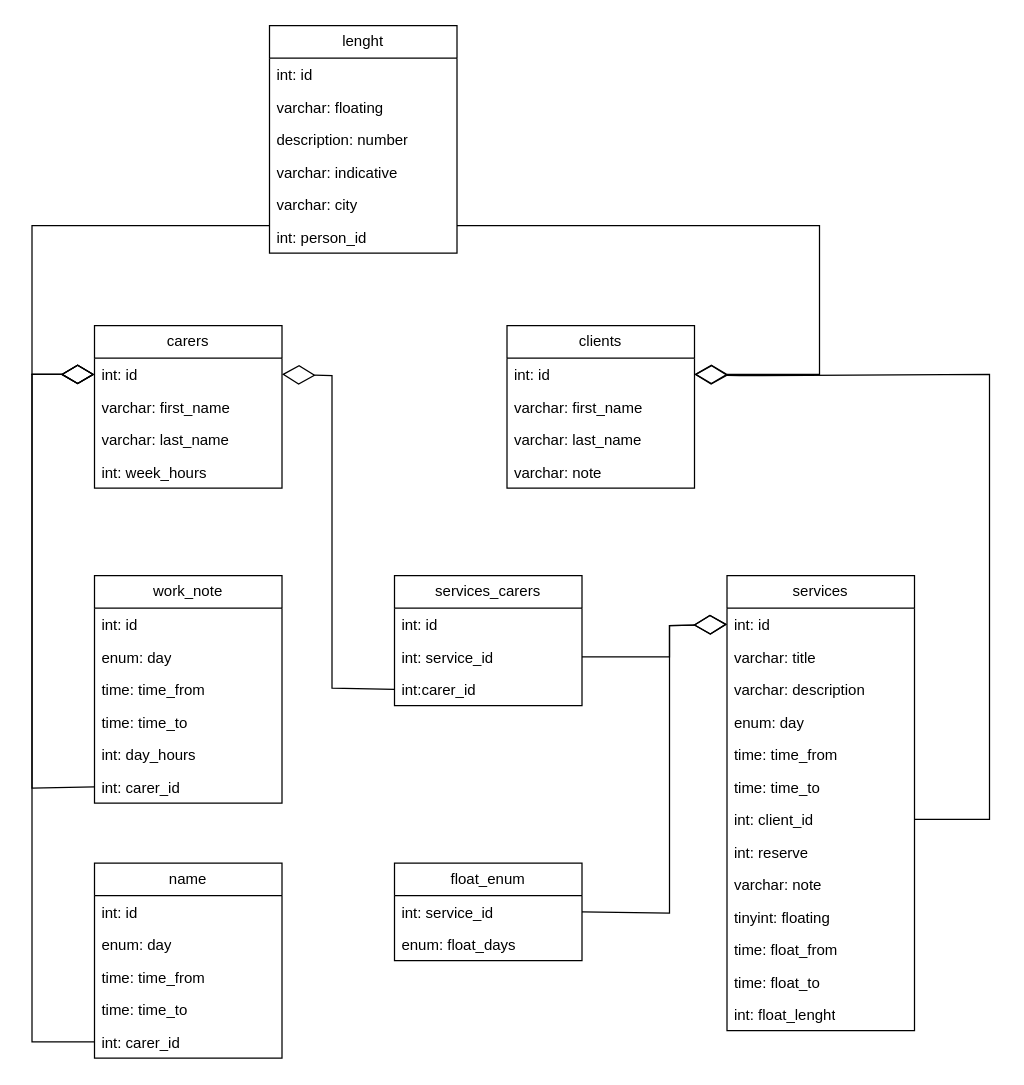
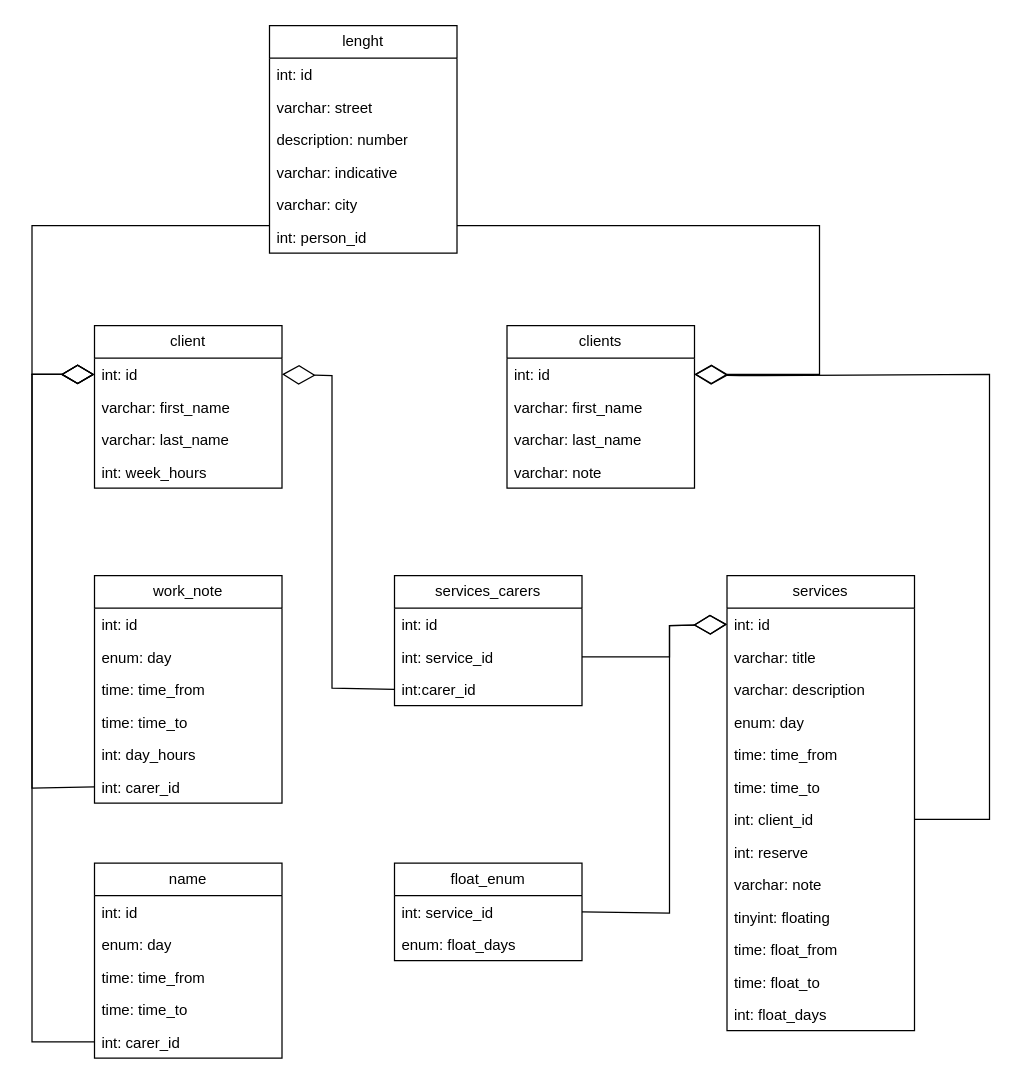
  <mxCell id="0" />
  <mxCell id="1" parent="0" />
- <mxCell id="2" value="carers" style="swimlane;fontStyle=0;childLayout=stackLayout;horizontal=1;startSize=26;fillColor=none;horizontalStack=0;resizeParent=1;resizeParentMax=0;resizeLast=0;collapsible=1;marginBottom=0;whiteSpace=wrap;html=1;" parent="1" vertex="1"><mxGeometry x="70" y="260" width="150" height="130" as="geometry" /></mxCell>
+ <mxCell id="2" value="client" style="swimlane;fontStyle=0;childLayout=stackLayout;horizontal=1;startSize=26;fillColor=none;horizontalStack=0;resizeParent=1;resizeParentMax=0;resizeLast=0;collapsible=1;marginBottom=0;whiteSpace=wrap;html=1;" parent="1" vertex="1"><mxGeometry x="70" y="260" width="150" height="130" as="geometry" /></mxCell>
  <mxCell id="3" value="int: id" style="text;strokeColor=none;fillColor=none;align=left;verticalAlign=top;spacingLeft=4;spacingRight=4;overflow=hidden;rotatable=0;points=[[0,0.5],[1,0.5]];portConstraint=eastwest;whiteSpace=wrap;html=1;" parent="2" vertex="1"><mxGeometry y="26" width="150" height="26" as="geometry" /></mxCell>
  <mxCell id="4" value="varchar: first_name" style="text;strokeColor=none;fillColor=none;align=left;verticalAlign=top;spacingLeft=4;spacingRight=4;overflow=hidden;rotatable=0;points=[[0,0.5],[1,0.5]];portConstraint=eastwest;whiteSpace=wrap;html=1;" parent="2" vertex="1"><mxGeometry y="52" width="150" height="26" as="geometry" /></mxCell>
  <mxCell id="5" value="varchar: last_name" style="text;strokeColor=none;fillColor=none;align=left;verticalAlign=top;spacingLeft=4;spacingRight=4;overflow=hidden;rotatable=0;points=[[0,0.5],[1,0.5]];portConstraint=eastwest;whiteSpace=wrap;html=1;" parent="2" vertex="1"><mxGeometry y="78" width="150" height="26" as="geometry" /></mxCell>
  <mxCell id="6" value="int: week_hours" style="text;strokeColor=none;fillColor=none;align=left;verticalAlign=top;spacingLeft=4;spacingRight=4;overflow=hidden;rotatable=0;points=[[0,0.5],[1,0.5]];portConstraint=eastwest;whiteSpace=wrap;html=1;" parent="2" vertex="1"><mxGeometry y="104" width="150" height="26" as="geometry" /></mxCell>
  <mxCell id="7" value="clients" style="swimlane;fontStyle=0;childLayout=stackLayout;horizontal=1;startSize=26;fillColor=none;horizontalStack=0;resizeParent=1;resizeParentMax=0;resizeLast=0;collapsible=1;marginBottom=0;whiteSpace=wrap;html=1;" parent="1" vertex="1"><mxGeometry x="400" y="260" width="150" height="130" as="geometry" /></mxCell>
  <mxCell id="8" value="int: id" style="text;strokeColor=none;fillColor=none;align=left;verticalAlign=top;spacingLeft=4;spacingRight=4;overflow=hidden;rotatable=0;points=[[0,0.5],[1,0.5]];portConstraint=eastwest;whiteSpace=wrap;html=1;" parent="7" vertex="1"><mxGeometry y="26" width="150" height="26" as="geometry" /></mxCell>
  <mxCell id="9" value="varchar: first_name" style="text;strokeColor=none;fillColor=none;align=left;verticalAlign=top;spacingLeft=4;spacingRight=4;overflow=hidden;rotatable=0;points=[[0,0.5],[1,0.5]];portConstraint=eastwest;whiteSpace=wrap;html=1;" parent="7" vertex="1"><mxGeometry y="52" width="150" height="26" as="geometry" /></mxCell>
  <mxCell id="10" value="varchar: last_name" style="text;strokeColor=none;fillColor=none;align=left;verticalAlign=top;spacingLeft=4;spacingRight=4;overflow=hidden;rotatable=0;points=[[0,0.5],[1,0.5]];portConstraint=eastwest;whiteSpace=wrap;html=1;" parent="7" vertex="1"><mxGeometry y="78" width="150" height="26" as="geometry" /></mxCell>
  <mxCell id="11" value="varchar: note" style="text;strokeColor=none;fillColor=none;align=left;verticalAlign=top;spacingLeft=4;spacingRight=4;overflow=hidden;rotatable=0;points=[[0,0.5],[1,0.5]];portConstraint=eastwest;whiteSpace=wrap;html=1;" parent="7" vertex="1"><mxGeometry y="104" width="150" height="26" as="geometry" /></mxCell>
  <mxCell id="12" value="lenght" style="swimlane;fontStyle=0;childLayout=stackLayout;horizontal=1;startSize=26;fillColor=none;horizontalStack=0;resizeParent=1;resizeParentMax=0;resizeLast=0;collapsible=1;marginBottom=0;whiteSpace=wrap;html=1;" parent="1" vertex="1"><mxGeometry x="210" y="20" width="150" height="182" as="geometry" /></mxCell>
  <mxCell id="13" value="int: id" style="text;strokeColor=none;fillColor=none;align=left;verticalAlign=top;spacingLeft=4;spacingRight=4;overflow=hidden;rotatable=0;points=[[0,0.5],[1,0.5]];portConstraint=eastwest;whiteSpace=wrap;html=1;" parent="12" vertex="1"><mxGeometry y="26" width="150" height="26" as="geometry" /></mxCell>
- <mxCell id="14" value="varchar: floating" style="text;strokeColor=none;fillColor=none;align=left;verticalAlign=top;spacingLeft=4;spacingRight=4;overflow=hidden;rotatable=0;points=[[0,0.5],[1,0.5]];portConstraint=eastwest;whiteSpace=wrap;html=1;" parent="12" vertex="1"><mxGeometry y="52" width="150" height="26" as="geometry" /></mxCell>
+ <mxCell id="14" value="varchar: street" style="text;strokeColor=none;fillColor=none;align=left;verticalAlign=top;spacingLeft=4;spacingRight=4;overflow=hidden;rotatable=0;points=[[0,0.5],[1,0.5]];portConstraint=eastwest;whiteSpace=wrap;html=1;" parent="12" vertex="1"><mxGeometry y="52" width="150" height="26" as="geometry" /></mxCell>
  <mxCell id="15" value="description: number" style="text;strokeColor=none;fillColor=none;align=left;verticalAlign=top;spacingLeft=4;spacingRight=4;overflow=hidden;rotatable=0;points=[[0,0.5],[1,0.5]];portConstraint=eastwest;whiteSpace=wrap;html=1;" parent="12" vertex="1"><mxGeometry y="78" width="150" height="26" as="geometry" /></mxCell>
  <mxCell id="16" value="varchar: indicative" style="text;strokeColor=none;fillColor=none;align=left;verticalAlign=top;spacingLeft=4;spacingRight=4;overflow=hidden;rotatable=0;points=[[0,0.5],[1,0.5]];portConstraint=eastwest;whiteSpace=wrap;html=1;" parent="12" vertex="1"><mxGeometry y="104" width="150" height="26" as="geometry" /></mxCell>
  <mxCell id="17" value="varchar: city" style="text;strokeColor=none;fillColor=none;align=left;verticalAlign=top;spacingLeft=4;spacingRight=4;overflow=hidden;rotatable=0;points=[[0,0.5],[1,0.5]];portConstraint=eastwest;whiteSpace=wrap;html=1;" parent="12" vertex="1"><mxGeometry y="130" width="150" height="26" as="geometry" /></mxCell>
  <mxCell id="18" value="int: person_id" style="text;strokeColor=none;fillColor=none;align=left;verticalAlign=top;spacingLeft=4;spacingRight=4;overflow=hidden;rotatable=0;points=[[0,0.5],[1,0.5]];portConstraint=eastwest;whiteSpace=wrap;html=1;" parent="12" vertex="1"><mxGeometry y="156" width="150" height="26" as="geometry" /></mxCell>
  <mxCell id="19" value="" style="endArrow=diamondThin;endFill=0;endSize=24;html=1;rounded=0;exitX=0;exitY=0.154;exitDx=0;exitDy=0;exitPerimeter=0;entryX=0;entryY=0.5;entryDx=0;entryDy=0;" parent="1" source="18" target="3" edge="1"><mxGeometry width="160" relative="1" as="geometry"><mxPoint x="20" y="150" as="sourcePoint" /><mxPoint x="180" y="150" as="targetPoint" /><Array as="points"><mxPoint x="20" y="180" /><mxPoint x="20" y="240" /><mxPoint x="20" y="299" /></Array></mxGeometry></mxCell>
  <mxCell id="20" value="" style="endArrow=diamondThin;endFill=0;endSize=24;html=1;rounded=0;entryX=1;entryY=0.5;entryDx=0;entryDy=0;entryPerimeter=0;exitX=1;exitY=0.154;exitDx=0;exitDy=0;exitPerimeter=0;" parent="1" source="18" target="8" edge="1"><mxGeometry width="160" relative="1" as="geometry"><mxPoint x="390" y="180" as="sourcePoint" /><mxPoint x="680" y="120" as="targetPoint" /><Array as="points"><mxPoint x="650" y="180" /><mxPoint x="650" y="299" /></Array></mxGeometry></mxCell>
  <mxCell id="21" value="work_note" style="swimlane;fontStyle=0;childLayout=stackLayout;horizontal=1;startSize=26;fillColor=none;horizontalStack=0;resizeParent=1;resizeParentMax=0;resizeLast=0;collapsible=1;marginBottom=0;whiteSpace=wrap;html=1;" parent="1" vertex="1"><mxGeometry x="70" y="460" width="150" height="182" as="geometry" /></mxCell>
  <mxCell id="22" value="int: id" style="text;strokeColor=none;fillColor=none;align=left;verticalAlign=top;spacingLeft=4;spacingRight=4;overflow=hidden;rotatable=0;points=[[0,0.5],[1,0.5]];portConstraint=eastwest;whiteSpace=wrap;html=1;" parent="21" vertex="1"><mxGeometry y="26" width="150" height="26" as="geometry" /></mxCell>
  <mxCell id="23" value="enum: day" style="text;strokeColor=none;fillColor=none;align=left;verticalAlign=top;spacingLeft=4;spacingRight=4;overflow=hidden;rotatable=0;points=[[0,0.5],[1,0.5]];portConstraint=eastwest;whiteSpace=wrap;html=1;" parent="21" vertex="1"><mxGeometry y="52" width="150" height="26" as="geometry" /></mxCell>
  <mxCell id="24" value="time: time_from" style="text;strokeColor=none;fillColor=none;align=left;verticalAlign=top;spacingLeft=4;spacingRight=4;overflow=hidden;rotatable=0;points=[[0,0.5],[1,0.5]];portConstraint=eastwest;whiteSpace=wrap;html=1;" parent="21" vertex="1"><mxGeometry y="78" width="150" height="26" as="geometry" /></mxCell>
  <mxCell id="25" value="time: time_to" style="text;strokeColor=none;fillColor=none;align=left;verticalAlign=top;spacingLeft=4;spacingRight=4;overflow=hidden;rotatable=0;points=[[0,0.5],[1,0.5]];portConstraint=eastwest;whiteSpace=wrap;html=1;" parent="21" vertex="1"><mxGeometry y="104" width="150" height="26" as="geometry" /></mxCell>
  <mxCell id="26" value="int: day_hours" style="text;strokeColor=none;fillColor=none;align=left;verticalAlign=top;spacingLeft=4;spacingRight=4;overflow=hidden;rotatable=0;points=[[0,0.5],[1,0.5]];portConstraint=eastwest;whiteSpace=wrap;html=1;" parent="21" vertex="1"><mxGeometry y="130" width="150" height="26" as="geometry" /></mxCell>
  <mxCell id="27" value="int: carer_id" style="text;strokeColor=none;fillColor=none;align=left;verticalAlign=top;spacingLeft=4;spacingRight=4;overflow=hidden;rotatable=0;points=[[0,0.5],[1,0.5]];portConstraint=eastwest;whiteSpace=wrap;html=1;" parent="21" vertex="1"><mxGeometry y="156" width="150" height="26" as="geometry" /></mxCell>
  <mxCell id="28" value="" style="endArrow=diamondThin;endFill=0;endSize=24;html=1;rounded=0;entryX=0;entryY=0.5;entryDx=0;entryDy=0;exitX=0;exitY=0.5;exitDx=0;exitDy=0;" parent="1" source="27" target="3" edge="1"><mxGeometry width="160" relative="1" as="geometry"><mxPoint x="-140" y="590" as="sourcePoint" /><mxPoint x="20" y="590" as="targetPoint" /><Array as="points"><mxPoint x="20" y="630" /><mxPoint x="20" y="299" /></Array></mxGeometry></mxCell>
  <mxCell id="29" value="name" style="swimlane;fontStyle=0;childLayout=stackLayout;horizontal=1;startSize=26;fillColor=none;horizontalStack=0;resizeParent=1;resizeParentMax=0;resizeLast=0;collapsible=1;marginBottom=0;whiteSpace=wrap;html=1;" parent="1" vertex="1"><mxGeometry x="70" y="690" width="150" height="156" as="geometry" /></mxCell>
  <mxCell id="30" value="int: id" style="text;strokeColor=none;fillColor=none;align=left;verticalAlign=top;spacingLeft=4;spacingRight=4;overflow=hidden;rotatable=0;points=[[0,0.5],[1,0.5]];portConstraint=eastwest;whiteSpace=wrap;html=1;" parent="29" vertex="1"><mxGeometry y="26" width="150" height="26" as="geometry" /></mxCell>
  <mxCell id="31" value="enum: day" style="text;strokeColor=none;fillColor=none;align=left;verticalAlign=top;spacingLeft=4;spacingRight=4;overflow=hidden;rotatable=0;points=[[0,0.5],[1,0.5]];portConstraint=eastwest;whiteSpace=wrap;html=1;" parent="29" vertex="1"><mxGeometry y="52" width="150" height="26" as="geometry" /></mxCell>
  <mxCell id="32" value="time: time_from" style="text;strokeColor=none;fillColor=none;align=left;verticalAlign=top;spacingLeft=4;spacingRight=4;overflow=hidden;rotatable=0;points=[[0,0.5],[1,0.5]];portConstraint=eastwest;whiteSpace=wrap;html=1;" parent="29" vertex="1"><mxGeometry y="78" width="150" height="26" as="geometry" /></mxCell>
  <mxCell id="33" value="time: time_to" style="text;strokeColor=none;fillColor=none;align=left;verticalAlign=top;spacingLeft=4;spacingRight=4;overflow=hidden;rotatable=0;points=[[0,0.5],[1,0.5]];portConstraint=eastwest;whiteSpace=wrap;html=1;" parent="29" vertex="1"><mxGeometry y="104" width="150" height="26" as="geometry" /></mxCell>
  <mxCell id="34" value="int: carer_id" style="text;strokeColor=none;fillColor=none;align=left;verticalAlign=top;spacingLeft=4;spacingRight=4;overflow=hidden;rotatable=0;points=[[0,0.5],[1,0.5]];portConstraint=eastwest;whiteSpace=wrap;html=1;" parent="29" vertex="1"><mxGeometry y="130" width="150" height="26" as="geometry" /></mxCell>
  <mxCell id="35" value="" style="endArrow=diamondThin;endFill=0;endSize=24;html=1;rounded=0;entryX=0;entryY=0.5;entryDx=0;entryDy=0;exitX=0;exitY=0.5;exitDx=0;exitDy=0;" parent="1" source="34" target="3" edge="1"><mxGeometry width="160" relative="1" as="geometry"><mxPoint x="-160" y="640" as="sourcePoint" /><mxPoint x="0" y="640" as="targetPoint" /><Array as="points"><mxPoint x="20" y="833" /><mxPoint x="20" y="299" /></Array></mxGeometry></mxCell>
  <mxCell id="36" value="services" style="swimlane;fontStyle=0;childLayout=stackLayout;horizontal=1;startSize=26;fillColor=none;horizontalStack=0;resizeParent=1;resizeParentMax=0;resizeLast=0;collapsible=1;marginBottom=0;whiteSpace=wrap;html=1;" parent="1" vertex="1"><mxGeometry x="576" y="460" width="150" height="364" as="geometry" /></mxCell>
  <mxCell id="37" value="int: id" style="text;strokeColor=none;fillColor=none;align=left;verticalAlign=top;spacingLeft=4;spacingRight=4;overflow=hidden;rotatable=0;points=[[0,0.5],[1,0.5]];portConstraint=eastwest;whiteSpace=wrap;html=1;" parent="36" vertex="1"><mxGeometry y="26" width="150" height="26" as="geometry" /></mxCell>
  <mxCell id="38" value="varchar: title" style="text;strokeColor=none;fillColor=none;align=left;verticalAlign=top;spacingLeft=4;spacingRight=4;overflow=hidden;rotatable=0;points=[[0,0.5],[1,0.5]];portConstraint=eastwest;whiteSpace=wrap;html=1;" parent="36" vertex="1"><mxGeometry y="52" width="150" height="26" as="geometry" /></mxCell>
  <mxCell id="39" value="varchar: description" style="text;strokeColor=none;fillColor=none;align=left;verticalAlign=top;spacingLeft=4;spacingRight=4;overflow=hidden;rotatable=0;points=[[0,0.5],[1,0.5]];portConstraint=eastwest;whiteSpace=wrap;html=1;" parent="36" vertex="1"><mxGeometry y="78" width="150" height="26" as="geometry" /></mxCell>
  <mxCell id="40" value="enum: day" style="text;strokeColor=none;fillColor=none;align=left;verticalAlign=top;spacingLeft=4;spacingRight=4;overflow=hidden;rotatable=0;points=[[0,0.5],[1,0.5]];portConstraint=eastwest;whiteSpace=wrap;html=1;" parent="36" vertex="1"><mxGeometry y="104" width="150" height="26" as="geometry" /></mxCell>
  <mxCell id="41" value="time: time_from" style="text;strokeColor=none;fillColor=none;align=left;verticalAlign=top;spacingLeft=4;spacingRight=4;overflow=hidden;rotatable=0;points=[[0,0.5],[1,0.5]];portConstraint=eastwest;whiteSpace=wrap;html=1;" parent="36" vertex="1"><mxGeometry y="130" width="150" height="26" as="geometry" /></mxCell>
  <mxCell id="42" value="time: time_to" style="text;strokeColor=none;fillColor=none;align=left;verticalAlign=top;spacingLeft=4;spacingRight=4;overflow=hidden;rotatable=0;points=[[0,0.5],[1,0.5]];portConstraint=eastwest;whiteSpace=wrap;html=1;" parent="36" vertex="1"><mxGeometry y="156" width="150" height="26" as="geometry" /></mxCell>
  <mxCell id="43" value="int: client_id" style="text;strokeColor=none;fillColor=none;align=left;verticalAlign=top;spacingLeft=4;spacingRight=4;overflow=hidden;rotatable=0;points=[[0,0.5],[1,0.5]];portConstraint=eastwest;whiteSpace=wrap;html=1;" parent="36" vertex="1"><mxGeometry y="182" width="150" height="26" as="geometry" /></mxCell>
  <mxCell id="44" value="int: reserve" style="text;strokeColor=none;fillColor=none;align=left;verticalAlign=top;spacingLeft=4;spacingRight=4;overflow=hidden;rotatable=0;points=[[0,0.5],[1,0.5]];portConstraint=eastwest;whiteSpace=wrap;html=1;" parent="36" vertex="1"><mxGeometry y="208" width="150" height="26" as="geometry" /></mxCell>
  <mxCell id="45" value="varchar: note" style="text;strokeColor=none;fillColor=none;align=left;verticalAlign=top;spacingLeft=4;spacingRight=4;overflow=hidden;rotatable=0;points=[[0,0.5],[1,0.5]];portConstraint=eastwest;whiteSpace=wrap;html=1;" parent="36" vertex="1"><mxGeometry y="234" width="150" height="26" as="geometry" /></mxCell>
  <mxCell id="46" value="tinyint: floating" style="text;strokeColor=none;fillColor=none;align=left;verticalAlign=top;spacingLeft=4;spacingRight=4;overflow=hidden;rotatable=0;points=[[0,0.5],[1,0.5]];portConstraint=eastwest;whiteSpace=wrap;html=1;" parent="36" vertex="1"><mxGeometry y="260" width="150" height="26" as="geometry" /></mxCell>
  <mxCell id="47" value="time: float_from" style="text;strokeColor=none;fillColor=none;align=left;verticalAlign=top;spacingLeft=4;spacingRight=4;overflow=hidden;rotatable=0;points=[[0,0.5],[1,0.5]];portConstraint=eastwest;whiteSpace=wrap;html=1;" parent="36" vertex="1"><mxGeometry y="286" width="150" height="26" as="geometry" /></mxCell>
  <mxCell id="48" value="time: float_to" style="text;strokeColor=none;fillColor=none;align=left;verticalAlign=top;spacingLeft=4;spacingRight=4;overflow=hidden;rotatable=0;points=[[0,0.5],[1,0.5]];portConstraint=eastwest;whiteSpace=wrap;html=1;" parent="36" vertex="1"><mxGeometry y="312" width="150" height="26" as="geometry" /></mxCell>
- <mxCell id="49" value="int: float_lenght" style="text;strokeColor=none;fillColor=none;align=left;verticalAlign=top;spacingLeft=4;spacingRight=4;overflow=hidden;rotatable=0;points=[[0,0.5],[1,0.5]];portConstraint=eastwest;whiteSpace=wrap;html=1;" parent="36" vertex="1"><mxGeometry y="338" width="150" height="26" as="geometry" /></mxCell>
+ <mxCell id="49" value="int: float_days" style="text;strokeColor=none;fillColor=none;align=left;verticalAlign=top;spacingLeft=4;spacingRight=4;overflow=hidden;rotatable=0;points=[[0,0.5],[1,0.5]];portConstraint=eastwest;whiteSpace=wrap;html=1;" parent="36" vertex="1"><mxGeometry y="338" width="150" height="26" as="geometry" /></mxCell>
  <mxCell id="50" value="" style="endArrow=diamondThin;endFill=0;endSize=24;html=1;rounded=0;entryX=1;entryY=0.5;entryDx=0;entryDy=0;exitX=1;exitY=0.5;exitDx=0;exitDy=0;" parent="1" source="43" target="8" edge="1"><mxGeometry width="160" relative="1" as="geometry"><mxPoint x="551" y="650" as="sourcePoint" /><mxPoint x="551" y="300" as="targetPoint" /><Array as="points"><mxPoint x="786" y="655" /><mxPoint x="786" y="299" /><mxPoint x="586" y="300" /></Array></mxGeometry></mxCell>
  <mxCell id="51" value="float_enum" style="swimlane;fontStyle=0;childLayout=stackLayout;horizontal=1;startSize=26;fillColor=none;horizontalStack=0;resizeParent=1;resizeParentMax=0;resizeLast=0;collapsible=1;marginBottom=0;whiteSpace=wrap;html=1;" parent="1" vertex="1"><mxGeometry x="310" y="690" width="150" height="78" as="geometry" /></mxCell>
  <mxCell id="52" value="int: service_id" style="text;strokeColor=none;fillColor=none;align=left;verticalAlign=top;spacingLeft=4;spacingRight=4;overflow=hidden;rotatable=0;points=[[0,0.5],[1,0.5]];portConstraint=eastwest;whiteSpace=wrap;html=1;" parent="51" vertex="1"><mxGeometry y="26" width="150" height="26" as="geometry" /></mxCell>
  <mxCell id="53" value="enum: float_days" style="text;strokeColor=none;fillColor=none;align=left;verticalAlign=top;spacingLeft=4;spacingRight=4;overflow=hidden;rotatable=0;points=[[0,0.5],[1,0.5]];portConstraint=eastwest;whiteSpace=wrap;html=1;" parent="51" vertex="1"><mxGeometry y="52" width="150" height="26" as="geometry" /></mxCell>
  <mxCell id="54" value="" style="endArrow=diamondThin;endFill=0;endSize=24;html=1;rounded=0;exitX=1;exitY=0.5;exitDx=0;exitDy=0;entryX=0;entryY=0.5;entryDx=0;entryDy=0;" parent="1" source="52" target="37" edge="1"><mxGeometry width="160" relative="1" as="geometry"><mxPoint x="496" y="619" as="sourcePoint" /><mxPoint x="813" y="600" as="targetPoint" /><Array as="points"><mxPoint x="530" y="730" /><mxPoint x="530" y="500" /></Array></mxGeometry></mxCell>
  <mxCell id="55" value="services_carers" style="swimlane;fontStyle=0;childLayout=stackLayout;horizontal=1;startSize=26;fillColor=none;horizontalStack=0;resizeParent=1;resizeParentMax=0;resizeLast=0;collapsible=1;marginBottom=0;whiteSpace=wrap;html=1;" parent="1" vertex="1"><mxGeometry x="310" y="460" width="150" height="104" as="geometry" /></mxCell>
  <mxCell id="56" value="int: id" style="text;strokeColor=none;fillColor=none;align=left;verticalAlign=top;spacingLeft=4;spacingRight=4;overflow=hidden;rotatable=0;points=[[0,0.5],[1,0.5]];portConstraint=eastwest;whiteSpace=wrap;html=1;" parent="55" vertex="1"><mxGeometry y="26" width="150" height="26" as="geometry" /></mxCell>
  <mxCell id="57" value="int: service_id" style="text;strokeColor=none;fillColor=none;align=left;verticalAlign=top;spacingLeft=4;spacingRight=4;overflow=hidden;rotatable=0;points=[[0,0.5],[1,0.5]];portConstraint=eastwest;whiteSpace=wrap;html=1;" parent="55" vertex="1"><mxGeometry y="52" width="150" height="26" as="geometry" /></mxCell>
  <mxCell id="58" value="int:carer_id" style="text;strokeColor=none;fillColor=none;align=left;verticalAlign=top;spacingLeft=4;spacingRight=4;overflow=hidden;rotatable=0;points=[[0,0.5],[1,0.5]];portConstraint=eastwest;whiteSpace=wrap;html=1;" parent="55" vertex="1"><mxGeometry y="78" width="150" height="26" as="geometry" /></mxCell>
  <mxCell id="59" value="" style="endArrow=diamondThin;endFill=0;endSize=24;html=1;rounded=0;exitX=1;exitY=0.5;exitDx=0;exitDy=0;entryX=0;entryY=0.5;entryDx=0;entryDy=0;" parent="1" source="57" target="37" edge="1"><mxGeometry width="160" relative="1" as="geometry"><mxPoint x="340" y="620" as="sourcePoint" /><mxPoint x="500" y="620" as="targetPoint" /><Array as="points"><mxPoint x="530" y="525" /><mxPoint x="530" y="500" /></Array></mxGeometry></mxCell>
  <mxCell id="60" value="" style="endArrow=diamondThin;endFill=0;endSize=24;html=1;rounded=0;exitX=0;exitY=0.5;exitDx=0;exitDy=0;entryX=1;entryY=0.5;entryDx=0;entryDy=0;" parent="1" source="58" target="3" edge="1"><mxGeometry width="160" relative="1" as="geometry"><mxPoint x="270" y="610" as="sourcePoint" /><mxPoint x="430" y="610" as="targetPoint" /><Array as="points"><mxPoint x="260" y="550" /><mxPoint x="260" y="300" /></Array></mxGeometry></mxCell>
